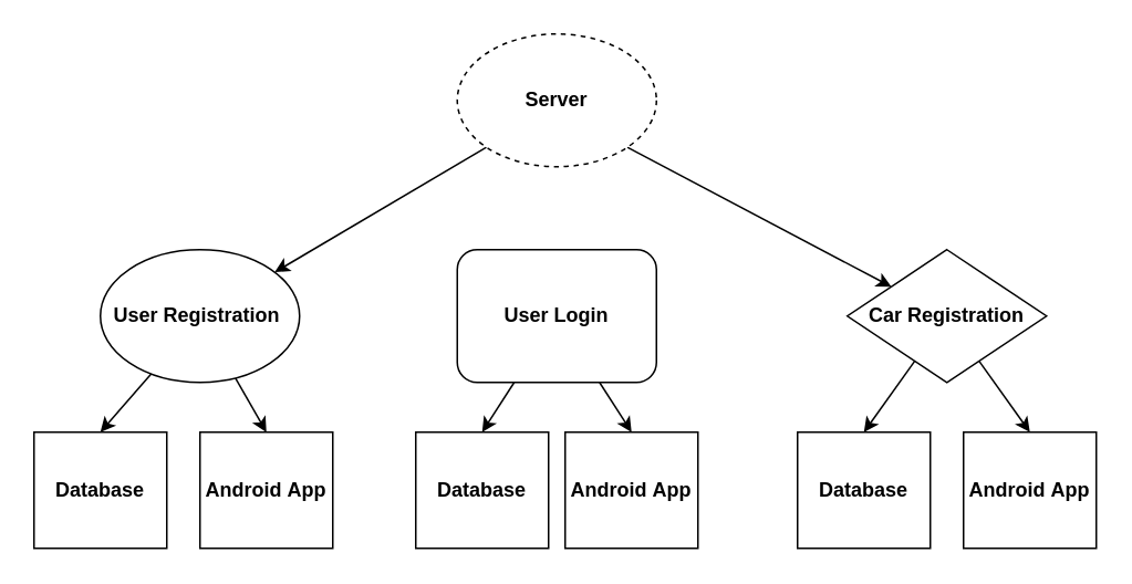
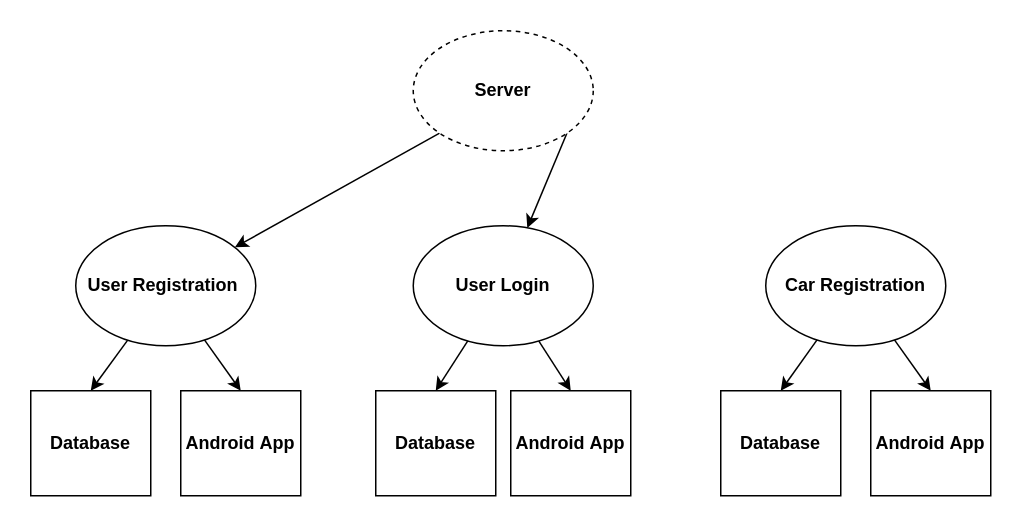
  <mxCell id="0" />
  <mxCell id="1" parent="0" />
- <mxCell id="2" style="rounded=0;orthogonalLoop=1;jettySize=auto;html=1;exitX=1;exitY=1;exitDx=0;exitDy=0;" edge="1" parent="1" source="4" target="13"><mxGeometry relative="1" as="geometry" /></mxCell>
+ <mxCell id="2" style="rounded=0;orthogonalLoop=1;jettySize=auto;html=1;exitX=1;exitY=1;exitDx=0;exitDy=0;" edge="1" parent="1" source="4" target="10"><mxGeometry relative="1" as="geometry" /></mxCell>
  <mxCell id="3" style="rounded=0;orthogonalLoop=1;jettySize=auto;html=1;exitX=0;exitY=1;exitDx=0;exitDy=0;" edge="1" parent="1" source="4" target="7"><mxGeometry relative="1" as="geometry" /></mxCell>
  <mxCell id="4" value="&lt;b&gt;Server&lt;/b&gt;" style="ellipse;whiteSpace=wrap;html=1;dashed=1;" vertex="1" parent="1"><mxGeometry x="275" y="20" width="120" height="80" as="geometry" /></mxCell>
  <mxCell id="5" style="edgeStyle=none;rounded=0;orthogonalLoop=1;jettySize=auto;html=1;entryX=0.5;entryY=0;entryDx=0;entryDy=0;" edge="1" parent="1" source="7" target="15"><mxGeometry relative="1" as="geometry" /></mxCell>
  <mxCell id="6" style="edgeStyle=none;rounded=0;orthogonalLoop=1;jettySize=auto;html=1;entryX=0.5;entryY=0;entryDx=0;entryDy=0;" edge="1" parent="1" source="7" target="14"><mxGeometry relative="1" as="geometry" /></mxCell>
- <mxCell id="7" value="&lt;b&gt;User Registration&amp;nbsp;&lt;/b&gt;" style="ellipse;whiteSpace=wrap;html=1;" vertex="1" parent="1"><mxGeometry x="60" y="150" width="120" height="80" as="geometry" /></mxCell>
+ <mxCell id="7" value="&lt;b&gt;User Registration&amp;nbsp;&lt;/b&gt;" style="ellipse;whiteSpace=wrap;html=1;" vertex="1" parent="1"><mxGeometry x="50" y="150" width="120" height="80" as="geometry" /></mxCell>
  <mxCell id="8" style="edgeStyle=none;rounded=0;orthogonalLoop=1;jettySize=auto;html=1;entryX=0.5;entryY=0;entryDx=0;entryDy=0;" edge="1" parent="1" source="10" target="17"><mxGeometry relative="1" as="geometry" /></mxCell>
  <mxCell id="9" style="edgeStyle=none;rounded=0;orthogonalLoop=1;jettySize=auto;html=1;entryX=0.5;entryY=0;entryDx=0;entryDy=0;" edge="1" parent="1" source="10" target="16"><mxGeometry relative="1" as="geometry" /></mxCell>
- <mxCell id="10" value="&lt;b&gt;User Login&lt;/b&gt;" style="whiteSpace=wrap;html=1;rounded=1;" vertex="1" parent="1"><mxGeometry x="275" y="150" width="120" height="80" as="geometry" /></mxCell>
+ <mxCell id="10" value="&lt;b&gt;User Login&lt;/b&gt;" style="ellipse;whiteSpace=wrap;html=1;" vertex="1" parent="1"><mxGeometry x="275" y="150" width="120" height="80" as="geometry" /></mxCell>
  <mxCell id="11" style="edgeStyle=none;rounded=0;orthogonalLoop=1;jettySize=auto;html=1;entryX=0.5;entryY=0;entryDx=0;entryDy=0;" edge="1" parent="1" source="13" target="19"><mxGeometry relative="1" as="geometry" /></mxCell>
  <mxCell id="12" style="edgeStyle=none;rounded=0;orthogonalLoop=1;jettySize=auto;html=1;entryX=0.5;entryY=0;entryDx=0;entryDy=0;" edge="1" parent="1" source="13" target="18"><mxGeometry relative="1" as="geometry" /></mxCell>
- <mxCell id="13" value="&lt;b&gt;Car Registration&lt;/b&gt;" style="rhombus;whiteSpace=wrap;html=1;" vertex="1" parent="1"><mxGeometry x="510" y="150" width="120" height="80" as="geometry" /></mxCell>
+ <mxCell id="13" value="&lt;b&gt;Car Registration&lt;/b&gt;" style="ellipse;whiteSpace=wrap;html=1;" vertex="1" parent="1"><mxGeometry x="510" y="150" width="120" height="80" as="geometry" /></mxCell>
  <mxCell id="14" value="&lt;b&gt;Database&lt;/b&gt;" style="rounded=0;whiteSpace=wrap;html=1;" vertex="1" parent="1"><mxGeometry x="20" y="260" width="80" height="70" as="geometry" /></mxCell>
  <mxCell id="15" value="&lt;b&gt;Android&amp;nbsp;App&lt;/b&gt;" style="rounded=0;whiteSpace=wrap;html=1;" vertex="1" parent="1"><mxGeometry x="120" y="260" width="80" height="70" as="geometry" /></mxCell>
  <mxCell id="16" value="&lt;b&gt;Database&lt;/b&gt;" style="rounded=0;whiteSpace=wrap;html=1;" vertex="1" parent="1"><mxGeometry x="250" y="260" width="80" height="70" as="geometry" /></mxCell>
  <mxCell id="17" value="&lt;b&gt;Android&amp;nbsp;App&lt;/b&gt;" style="rounded=0;whiteSpace=wrap;html=1;" vertex="1" parent="1"><mxGeometry x="340" y="260" width="80" height="70" as="geometry" /></mxCell>
  <mxCell id="18" value="&lt;b&gt;Database&lt;/b&gt;" style="rounded=0;whiteSpace=wrap;html=1;" vertex="1" parent="1"><mxGeometry x="480" y="260" width="80" height="70" as="geometry" /></mxCell>
  <mxCell id="19" value="&lt;b&gt;Android&amp;nbsp;App&lt;/b&gt;" style="rounded=0;whiteSpace=wrap;html=1;" vertex="1" parent="1"><mxGeometry x="580" y="260" width="80" height="70" as="geometry" /></mxCell>
